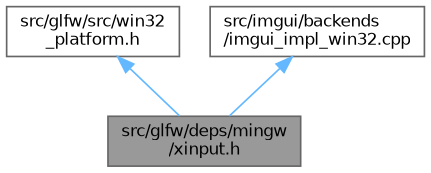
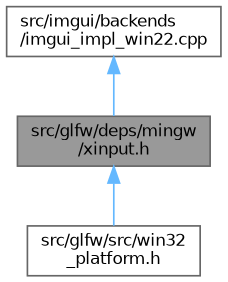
  digraph {
    node [color=grey40 fillcolor=white fontname=Helvetica fontsize=10 shape=box style=filled]
    edge [color=steelblue1 dir=back fontname=Helvetica fontsize=10 labelfontname=Helvetica labelfontsize=10 style=solid]
    n1 [color=gray40 fillcolor=grey60 fontcolor=black height=0.2 label="src/glfw/deps/mingw\l/xinput.h" width=0.4]
    n2 [height=0.2 label="src/glfw/src/win32\l_platform.h" width=0.4]
-   n3 [height=0.2 label="src/imgui/backends\l/imgui_impl_win32.cpp" width=0.4]
-   n2 -> n1
+   n3 [height=0.2 label="src/imgui/backends\l/imgui_impl_win22.cpp" width=0.4]
+   n1 -> n2
    n3 -> n1
  }
